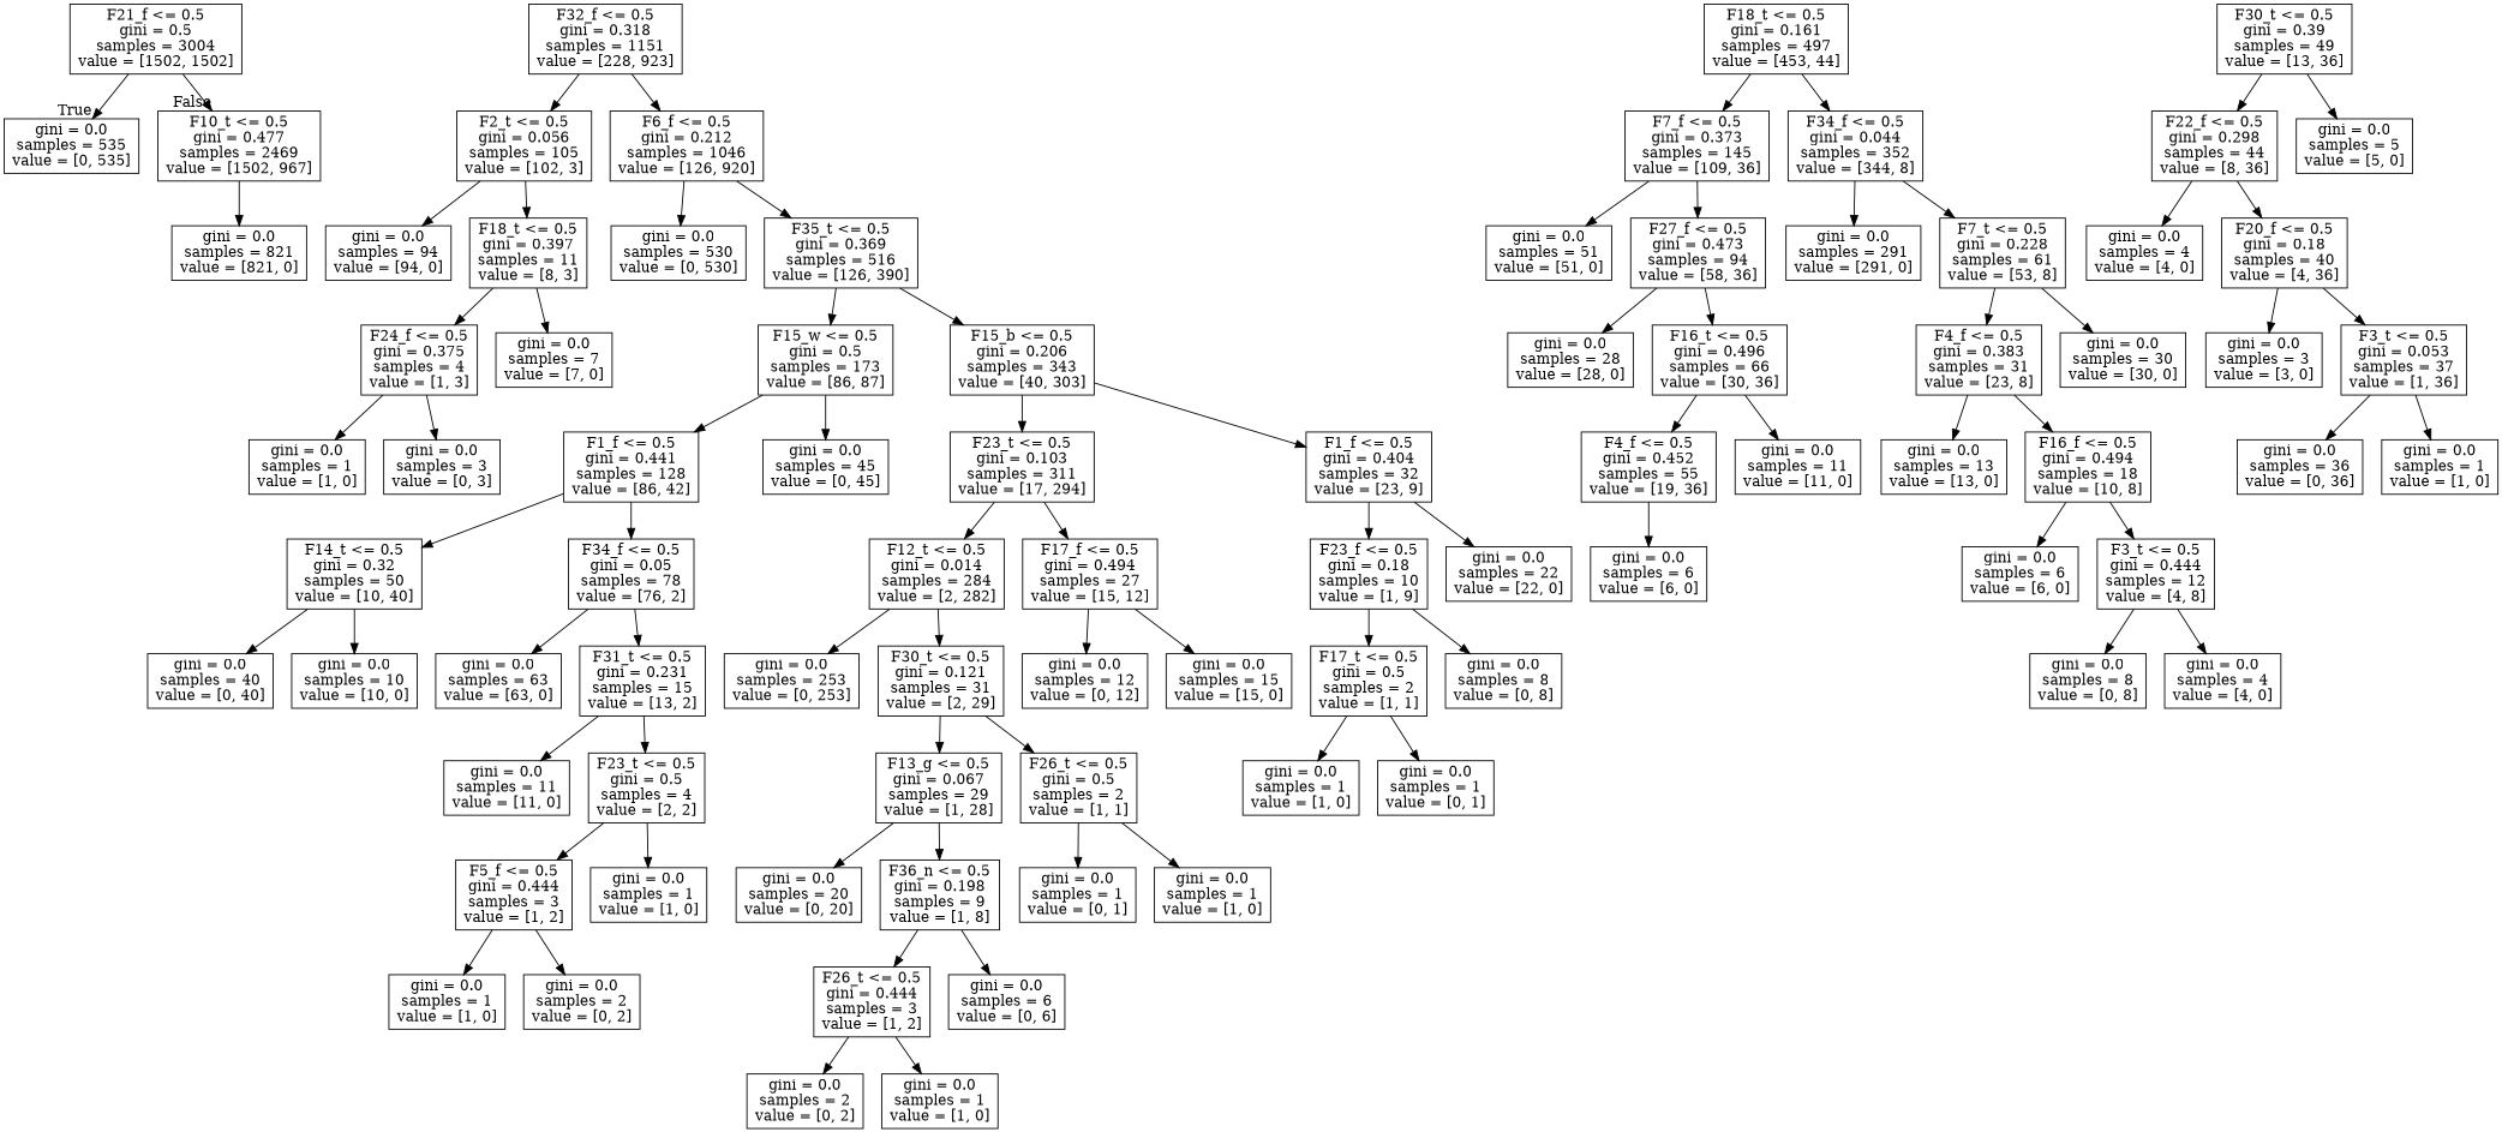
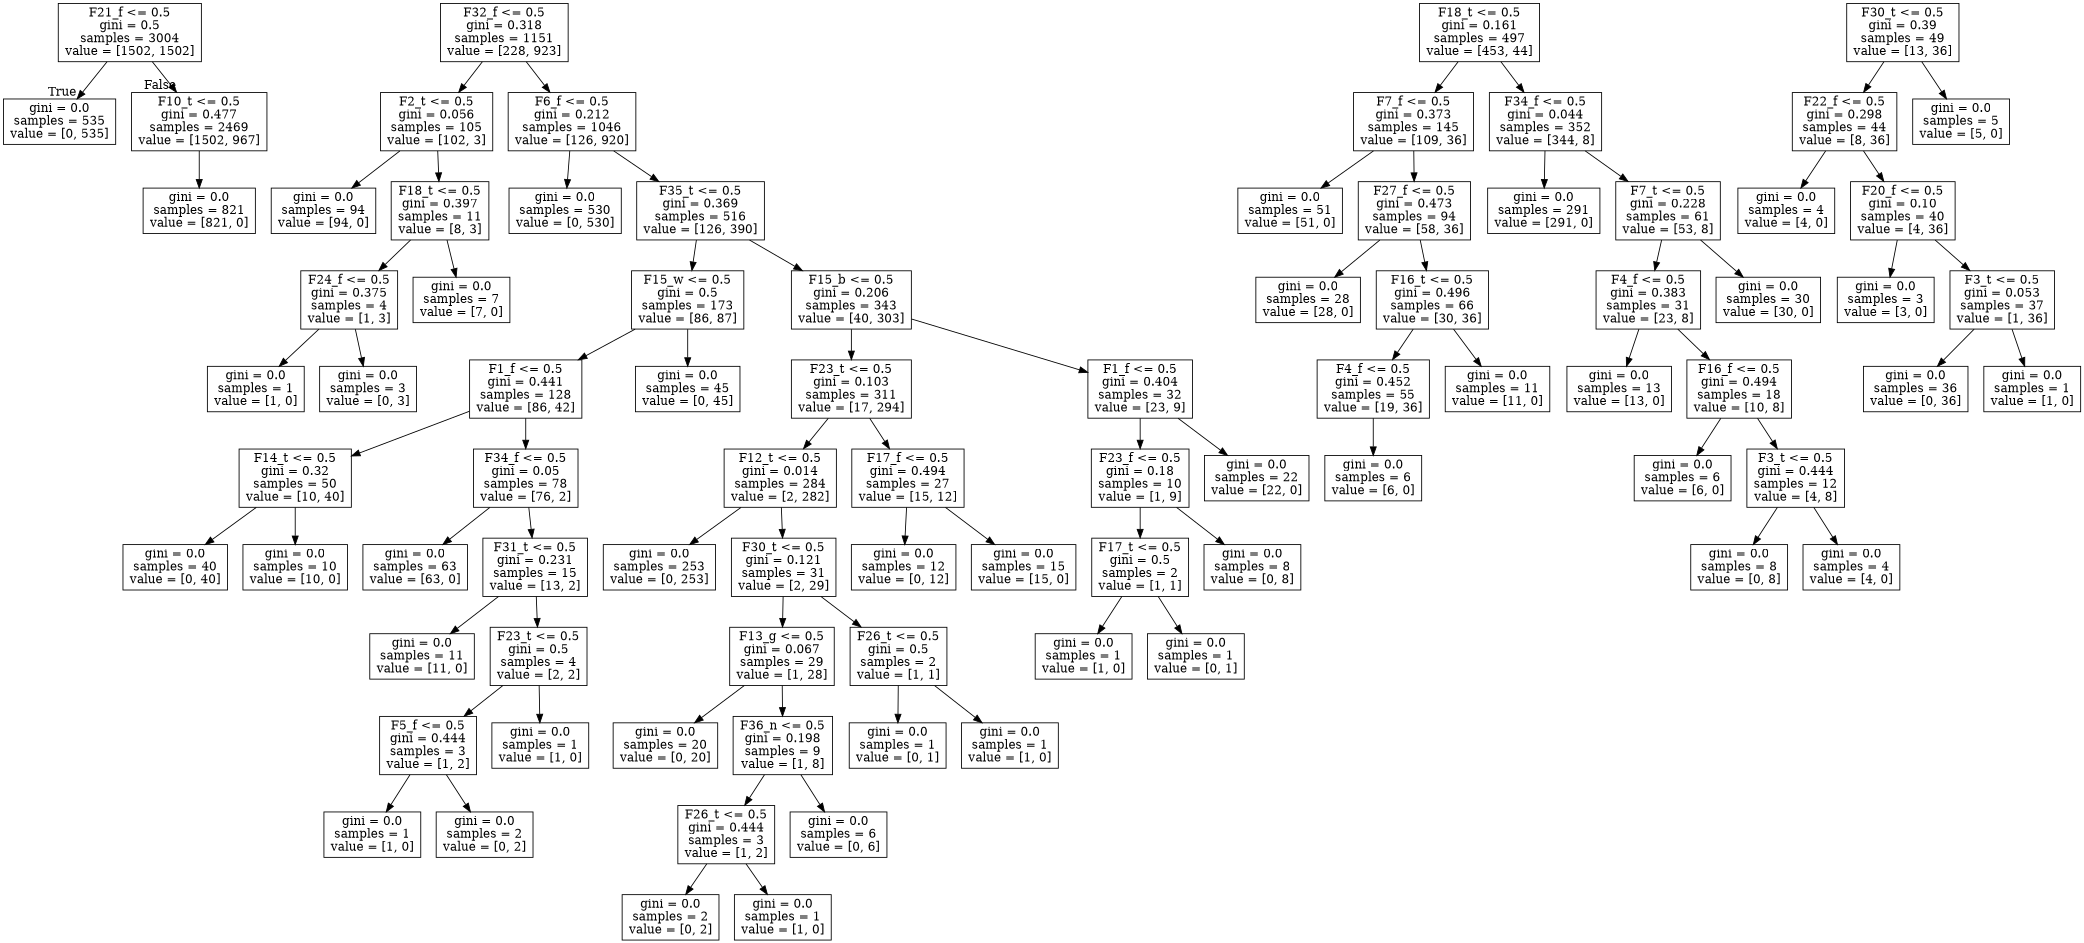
  digraph {
    node [shape=box]
    n1 [label="F21_f <= 0.5\ngini = 0.5\nsamples = 3004\nvalue = [1502, 1502]"]
    n2 [label="gini = 0.0\nsamples = 535\nvalue = [0, 535]"]
    n3 [label="F10_t <= 0.5\ngini = 0.477\nsamples = 2469\nvalue = [1502, 967]"]
    n4 [label="gini = 0.0\nsamples = 821\nvalue = [821, 0]"]
    n5 [label="F32_f <= 0.5\ngini = 0.318\nsamples = 1151\nvalue = [228, 923]"]
    n6 [label="F2_t <= 0.5\ngini = 0.056\nsamples = 105\nvalue = [102, 3]"]
    n7 [label="F6_f <= 0.5\ngini = 0.212\nsamples = 1046\nvalue = [126, 920]"]
    n8 [label="F18_t <= 0.5\ngini = 0.161\nsamples = 497\nvalue = [453, 44]"]
    n9 [label="F7_f <= 0.5\ngini = 0.373\nsamples = 145\nvalue = [109, 36]"]
    n10 [label="F34_f <= 0.5\ngini = 0.044\nsamples = 352\nvalue = [344, 8]"]
    n11 [label="gini = 0.0\nsamples = 94\nvalue = [94, 0]"]
    n12 [label="F18_t <= 0.5\ngini = 0.397\nsamples = 11\nvalue = [8, 3]"]
    n13 [label="gini = 0.0\nsamples = 530\nvalue = [0, 530]"]
    n14 [label="F35_t <= 0.5\ngini = 0.369\nsamples = 516\nvalue = [126, 390]"]
    n15 [label="F24_f <= 0.5\ngini = 0.375\nsamples = 4\nvalue = [1, 3]"]
    n16 [label="gini = 0.0\nsamples = 7\nvalue = [7, 0]"]
    n17 [label="gini = 0.0\nsamples = 1\nvalue = [1, 0]"]
    n18 [label="gini = 0.0\nsamples = 3\nvalue = [0, 3]"]
    n19 [label="F15_w <= 0.5\ngini = 0.5\nsamples = 173\nvalue = [86, 87]"]
    n20 [label="F15_b <= 0.5\ngini = 0.206\nsamples = 343\nvalue = [40, 303]"]
    n21 [label="F1_f <= 0.5\ngini = 0.441\nsamples = 128\nvalue = [86, 42]"]
    n22 [label="gini = 0.0\nsamples = 45\nvalue = [0, 45]"]
    n23 [label="F23_t <= 0.5\ngini = 0.103\nsamples = 311\nvalue = [17, 294]"]
    n24 [label="F1_f <= 0.5\ngini = 0.404\nsamples = 32\nvalue = [23, 9]"]
    n25 [label="F14_t <= 0.5\ngini = 0.32\nsamples = 50\nvalue = [10, 40]"]
    n26 [label="F34_f <= 0.5\ngini = 0.05\nsamples = 78\nvalue = [76, 2]"]
    n27 [label="gini = 0.0\nsamples = 40\nvalue = [0, 40]"]
    n28 [label="gini = 0.0\nsamples = 10\nvalue = [10, 0]"]
    n29 [label="gini = 0.0\nsamples = 63\nvalue = [63, 0]"]
    n30 [label="F31_t <= 0.5\ngini = 0.231\nsamples = 15\nvalue = [13, 2]"]
    n31 [label="gini = 0.0\nsamples = 11\nvalue = [11, 0]"]
    n32 [label="F23_t <= 0.5\ngini = 0.5\nsamples = 4\nvalue = [2, 2]"]
    n33 [label="F5_f <= 0.5\ngini = 0.444\nsamples = 3\nvalue = [1, 2]"]
    n34 [label="gini = 0.0\nsamples = 1\nvalue = [1, 0]"]
    n35 [label="gini = 0.0\nsamples = 1\nvalue = [1, 0]"]
    n36 [label="gini = 0.0\nsamples = 2\nvalue = [0, 2]"]
    n37 [label="F12_t <= 0.5\ngini = 0.014\nsamples = 284\nvalue = [2, 282]"]
    n38 [label="F17_f <= 0.5\ngini = 0.494\nsamples = 27\nvalue = [15, 12]"]
    n39 [label="F23_f <= 0.5\ngini = 0.18\nsamples = 10\nvalue = [1, 9]"]
    n40 [label="gini = 0.0\nsamples = 22\nvalue = [22, 0]"]
    n41 [label="gini = 0.0\nsamples = 253\nvalue = [0, 253]"]
    n42 [label="F30_t <= 0.5\ngini = 0.121\nsamples = 31\nvalue = [2, 29]"]
    n43 [label="gini = 0.0\nsamples = 12\nvalue = [0, 12]"]
    n44 [label="gini = 0.0\nsamples = 15\nvalue = [15, 0]"]
    n45 [label="F13_g <= 0.5\ngini = 0.067\nsamples = 29\nvalue = [1, 28]"]
    n46 [label="F26_t <= 0.5\ngini = 0.5\nsamples = 2\nvalue = [1, 1]"]
    n47 [label="gini = 0.0\nsamples = 20\nvalue = [0, 20]"]
    n48 [label="F36_n <= 0.5\ngini = 0.198\nsamples = 9\nvalue = [1, 8]"]
    n49 [label="gini = 0.0\nsamples = 1\nvalue = [0, 1]"]
    n50 [label="gini = 0.0\nsamples = 1\nvalue = [1, 0]"]
    n51 [label="F26_t <= 0.5\ngini = 0.444\nsamples = 3\nvalue = [1, 2]"]
    n52 [label="gini = 0.0\nsamples = 6\nvalue = [0, 6]"]
    n53 [label="gini = 0.0\nsamples = 2\nvalue = [0, 2]"]
    n54 [label="gini = 0.0\nsamples = 1\nvalue = [1, 0]"]
    n55 [label="F17_t <= 0.5\ngini = 0.5\nsamples = 2\nvalue = [1, 1]"]
    n56 [label="gini = 0.0\nsamples = 8\nvalue = [0, 8]"]
    n57 [label="gini = 0.0\nsamples = 1\nvalue = [1, 0]"]
    n58 [label="gini = 0.0\nsamples = 1\nvalue = [0, 1]"]
    n59 [label="gini = 0.0\nsamples = 51\nvalue = [51, 0]"]
    n60 [label="F27_f <= 0.5\ngini = 0.473\nsamples = 94\nvalue = [58, 36]"]
    n61 [label="gini = 0.0\nsamples = 291\nvalue = [291, 0]"]
    n62 [label="F7_t <= 0.5\ngini = 0.228\nsamples = 61\nvalue = [53, 8]"]
    n63 [label="gini = 0.0\nsamples = 28\nvalue = [28, 0]"]
    n64 [label="F16_t <= 0.5\ngini = 0.496\nsamples = 66\nvalue = [30, 36]"]
    n65 [label="F4_f <= 0.5\ngini = 0.452\nsamples = 55\nvalue = [19, 36]"]
    n66 [label="gini = 0.0\nsamples = 11\nvalue = [11, 0]"]
    n67 [label="gini = 0.0\nsamples = 6\nvalue = [6, 0]"]
    n68 [label="F30_t <= 0.5\ngini = 0.39\nsamples = 49\nvalue = [13, 36]"]
    n69 [label="F22_f <= 0.5\ngini = 0.298\nsamples = 44\nvalue = [8, 36]"]
    n70 [label="gini = 0.0\nsamples = 5\nvalue = [5, 0]"]
    n71 [label="gini = 0.0\nsamples = 4\nvalue = [4, 0]"]
-   n72 [label="F20_f <= 0.5\ngini = 0.18\nsamples = 40\nvalue = [4, 36]"]
+   n72 [label="F20_f <= 0.5\ngini = 0.10\nsamples = 40\nvalue = [4, 36]"]
    n73 [label="gini = 0.0\nsamples = 3\nvalue = [3, 0]"]
    n74 [label="F3_t <= 0.5\ngini = 0.053\nsamples = 37\nvalue = [1, 36]"]
    n75 [label="gini = 0.0\nsamples = 36\nvalue = [0, 36]"]
    n76 [label="gini = 0.0\nsamples = 1\nvalue = [1, 0]"]
    n77 [label="F4_f <= 0.5\ngini = 0.383\nsamples = 31\nvalue = [23, 8]"]
    n78 [label="gini = 0.0\nsamples = 30\nvalue = [30, 0]"]
    n79 [label="gini = 0.0\nsamples = 13\nvalue = [13, 0]"]
    n80 [label="F16_f <= 0.5\ngini = 0.494\nsamples = 18\nvalue = [10, 8]"]
    n81 [label="gini = 0.0\nsamples = 6\nvalue = [6, 0]"]
    n82 [label="F3_t <= 0.5\ngini = 0.444\nsamples = 12\nvalue = [4, 8]"]
    n83 [label="gini = 0.0\nsamples = 8\nvalue = [0, 8]"]
    n84 [label="gini = 0.0\nsamples = 4\nvalue = [4, 0]"]
    n1 -> n2 [headlabel=True labelangle=45 labeldistance=2.5]
    n1 -> n3 [headlabel=False labelangle=-45 labeldistance=2.5]
    n3 -> n4
    n5 -> n6
    n5 -> n7
    n6 -> n11
    n6 -> n12
    n7 -> n13
    n7 -> n14
    n8 -> n9
    n8 -> n10
    n9 -> n59
    n9 -> n60
    n10 -> n61
    n10 -> n62
    n12 -> n15
    n12 -> n16
    n14 -> n19
    n14 -> n20
    n15 -> n17
    n15 -> n18
    n19 -> n21
    n19 -> n22
    n20 -> n23
    n20 -> n24
    n21 -> n25
    n21 -> n26
    n23 -> n37
    n23 -> n38
    n24 -> n39
    n24 -> n40
    n25 -> n27
    n25 -> n28
    n26 -> n29
    n26 -> n30
    n30 -> n31
    n30 -> n32
    n32 -> n33
    n32 -> n34
    n33 -> n35
    n33 -> n36
    n37 -> n41
    n37 -> n42
    n38 -> n43
    n38 -> n44
    n39 -> n55
    n39 -> n56
    n42 -> n45
    n42 -> n46
    n45 -> n47
    n45 -> n48
    n46 -> n49
    n46 -> n50
    n48 -> n51
    n48 -> n52
    n51 -> n53
    n51 -> n54
    n55 -> n57
    n55 -> n58
    n60 -> n63
    n60 -> n64
    n62 -> n77
    n62 -> n78
    n64 -> n65
    n64 -> n66
    n65 -> n67
    n68 -> n69
    n68 -> n70
    n69 -> n71
    n69 -> n72
    n72 -> n73
    n72 -> n74
    n74 -> n75
    n74 -> n76
    n77 -> n79
    n77 -> n80
    n80 -> n81
    n80 -> n82
    n82 -> n83
    n82 -> n84
  }
